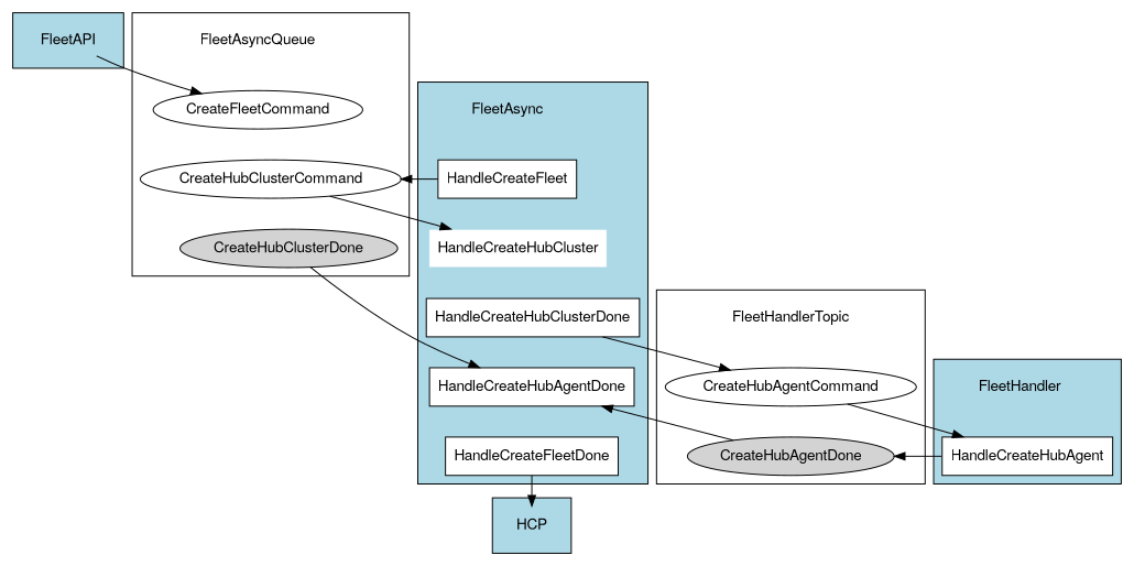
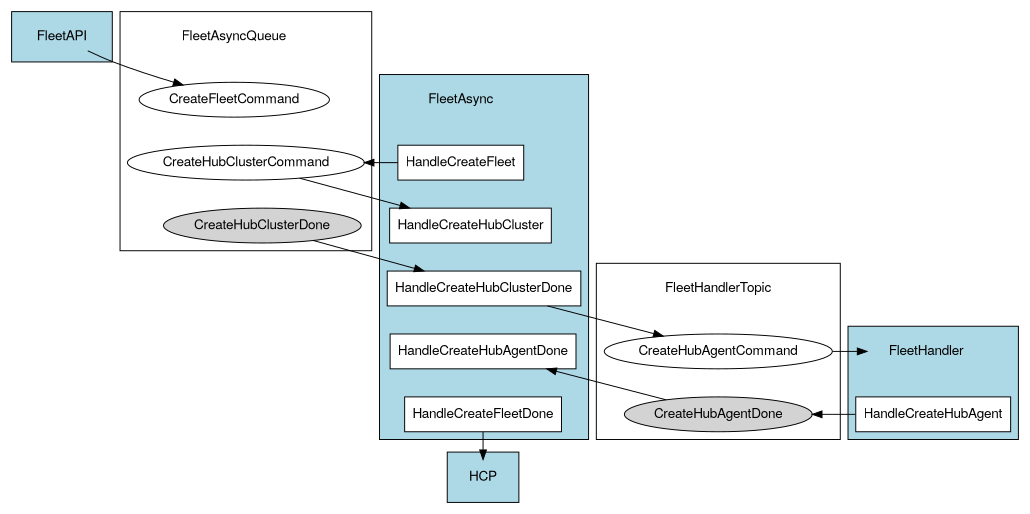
  digraph {
    compound=true
    fontname="Helvetica,Arial,sans-serif"
    nodesep="0.4 equally"
    ranksep="0.4 equally"
    node [color=black fontname="Helvetica,Arial,sans-serif" fillcolor=white style=filled]
    edge [fontname="Helvetica,Arial,sans-serif" style=invis]
    FleetAPI [color=lightblue fillcolor="" style=""]
    FleetAsyncQueue [color=white fillcolor="" style=""]
    CreateFleetCommand [shape=oval]
    CreateHubClusterCommand [shape=oval]
    CreateHubClusterDone [fillcolor=lightgrey shape=oval]
    FleetAsync [color=lightblue fillcolor="" style=""]
    HandleCreateFleet [shape=box]
-   HandleCreateHubCluster [color=lightblue shape=box]
+   HandleCreateHubCluster [shape=box]
    HandleCreateHubClusterDone [shape=box]
    HandleCreateHubAgentDone [shape=box]
    HandleCreateFleetDone [shape=box]
    FleetHandlerTopic [color=white fillcolor="" style=""]
    CreateHubAgentCommand [shape=oval]
    CreateHubAgentDone [fillcolor=lightgrey shape=oval]
    FleetHandler [color=lightblue fillcolor="" style=""]
    HandleCreateHubAgent [shape=box]
    HCP [color=lightblue fillcolor="" style=""]
    subgraph cluster_1 {
      fillcolor=lightblue
      style=filled
      FleetAPI
    }
    subgraph cluster_2 {
      FleetAsyncQueue
      CreateFleetCommand
      CreateHubClusterCommand
      CreateHubClusterDone
    }
    subgraph cluster_3 {
      fillcolor=lightblue
      style=filled
      FleetAsync
      HandleCreateFleet
      HandleCreateHubCluster
      HandleCreateHubClusterDone
      HandleCreateHubAgentDone
      HandleCreateFleetDone
    }
    subgraph cluster_4 {
      FleetHandlerTopic
      CreateHubAgentCommand
      CreateHubAgentDone
    }
    subgraph cluster_5 {
      fillcolor=lightblue
      style=filled
      FleetHandler
      HandleCreateHubAgent
    }
    subgraph cluster_6 {
      fillcolor=lightblue
      style=filled
      HCP
    }
    FleetAPI -> CreateFleetCommand [style=""]
    FleetAsyncQueue -> CreateFleetCommand
    CreateFleetCommand -> CreateHubClusterCommand
    CreateHubClusterCommand -> CreateHubClusterDone
    CreateHubClusterCommand -> HandleCreateHubCluster [style=""]
-   CreateHubClusterDone -> HandleCreateHubAgentDone [style=""]
+   CreateHubClusterDone -> HandleCreateHubClusterDone [style=""]
    FleetAsync -> HandleCreateFleet
    HandleCreateFleet -> CreateHubClusterCommand [style=""]
    HandleCreateFleet -> HandleCreateHubCluster
    HandleCreateHubCluster -> HandleCreateHubClusterDone
    HandleCreateHubClusterDone -> HandleCreateHubAgentDone
    HandleCreateHubClusterDone -> CreateHubAgentCommand [style=""]
    HandleCreateHubAgentDone -> HandleCreateFleetDone
    HandleCreateFleetDone -> HCP [style=""]
    FleetHandlerTopic -> CreateHubAgentCommand
    CreateHubAgentCommand -> CreateHubAgentDone
-   CreateHubAgentCommand -> HandleCreateHubAgent [style=""]
+   CreateHubAgentCommand -> FleetHandler [style=""]
    CreateHubAgentDone -> HandleCreateHubAgentDone [style=""]
    FleetHandler -> HandleCreateHubAgent
    HandleCreateHubAgent -> CreateHubAgentDone [style=""]
  }
